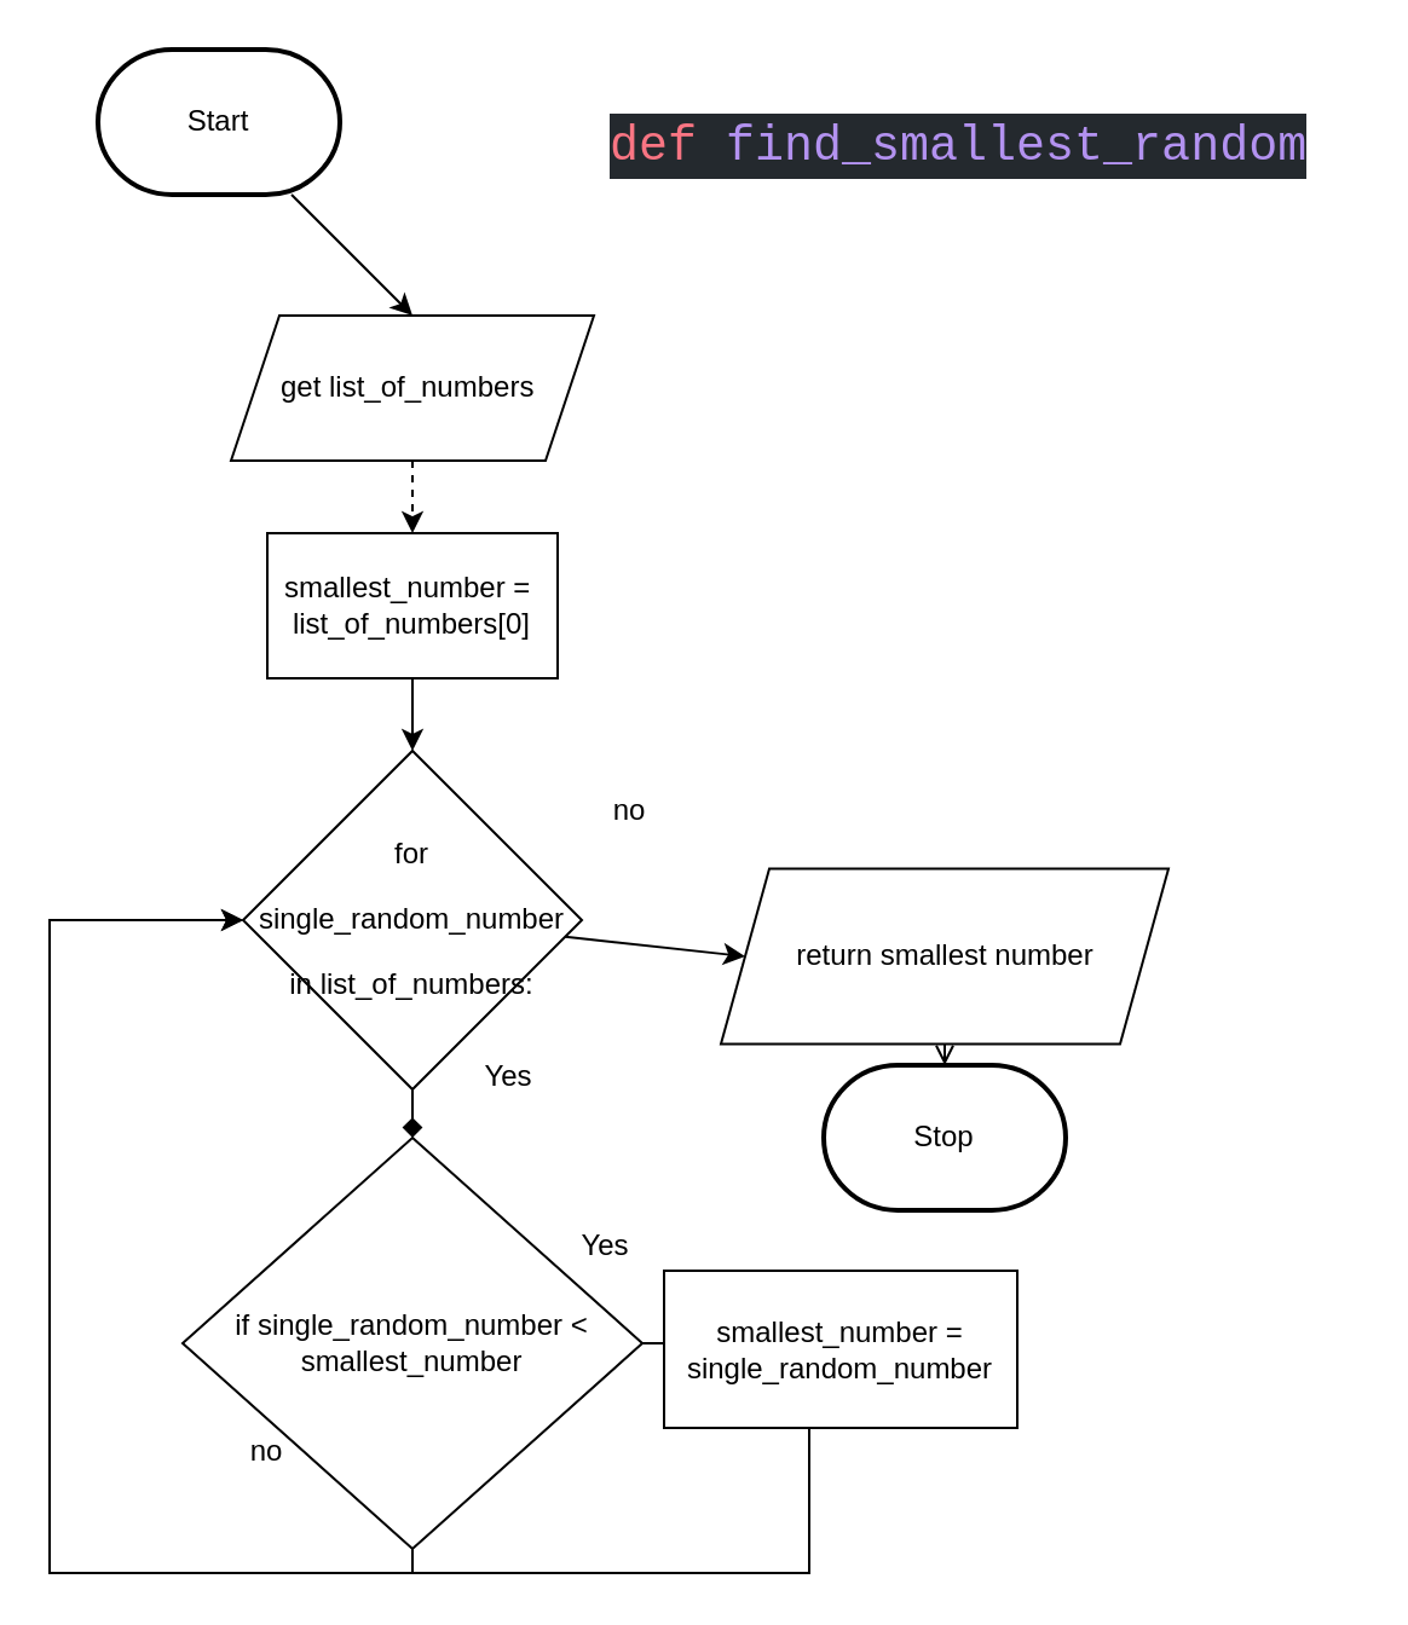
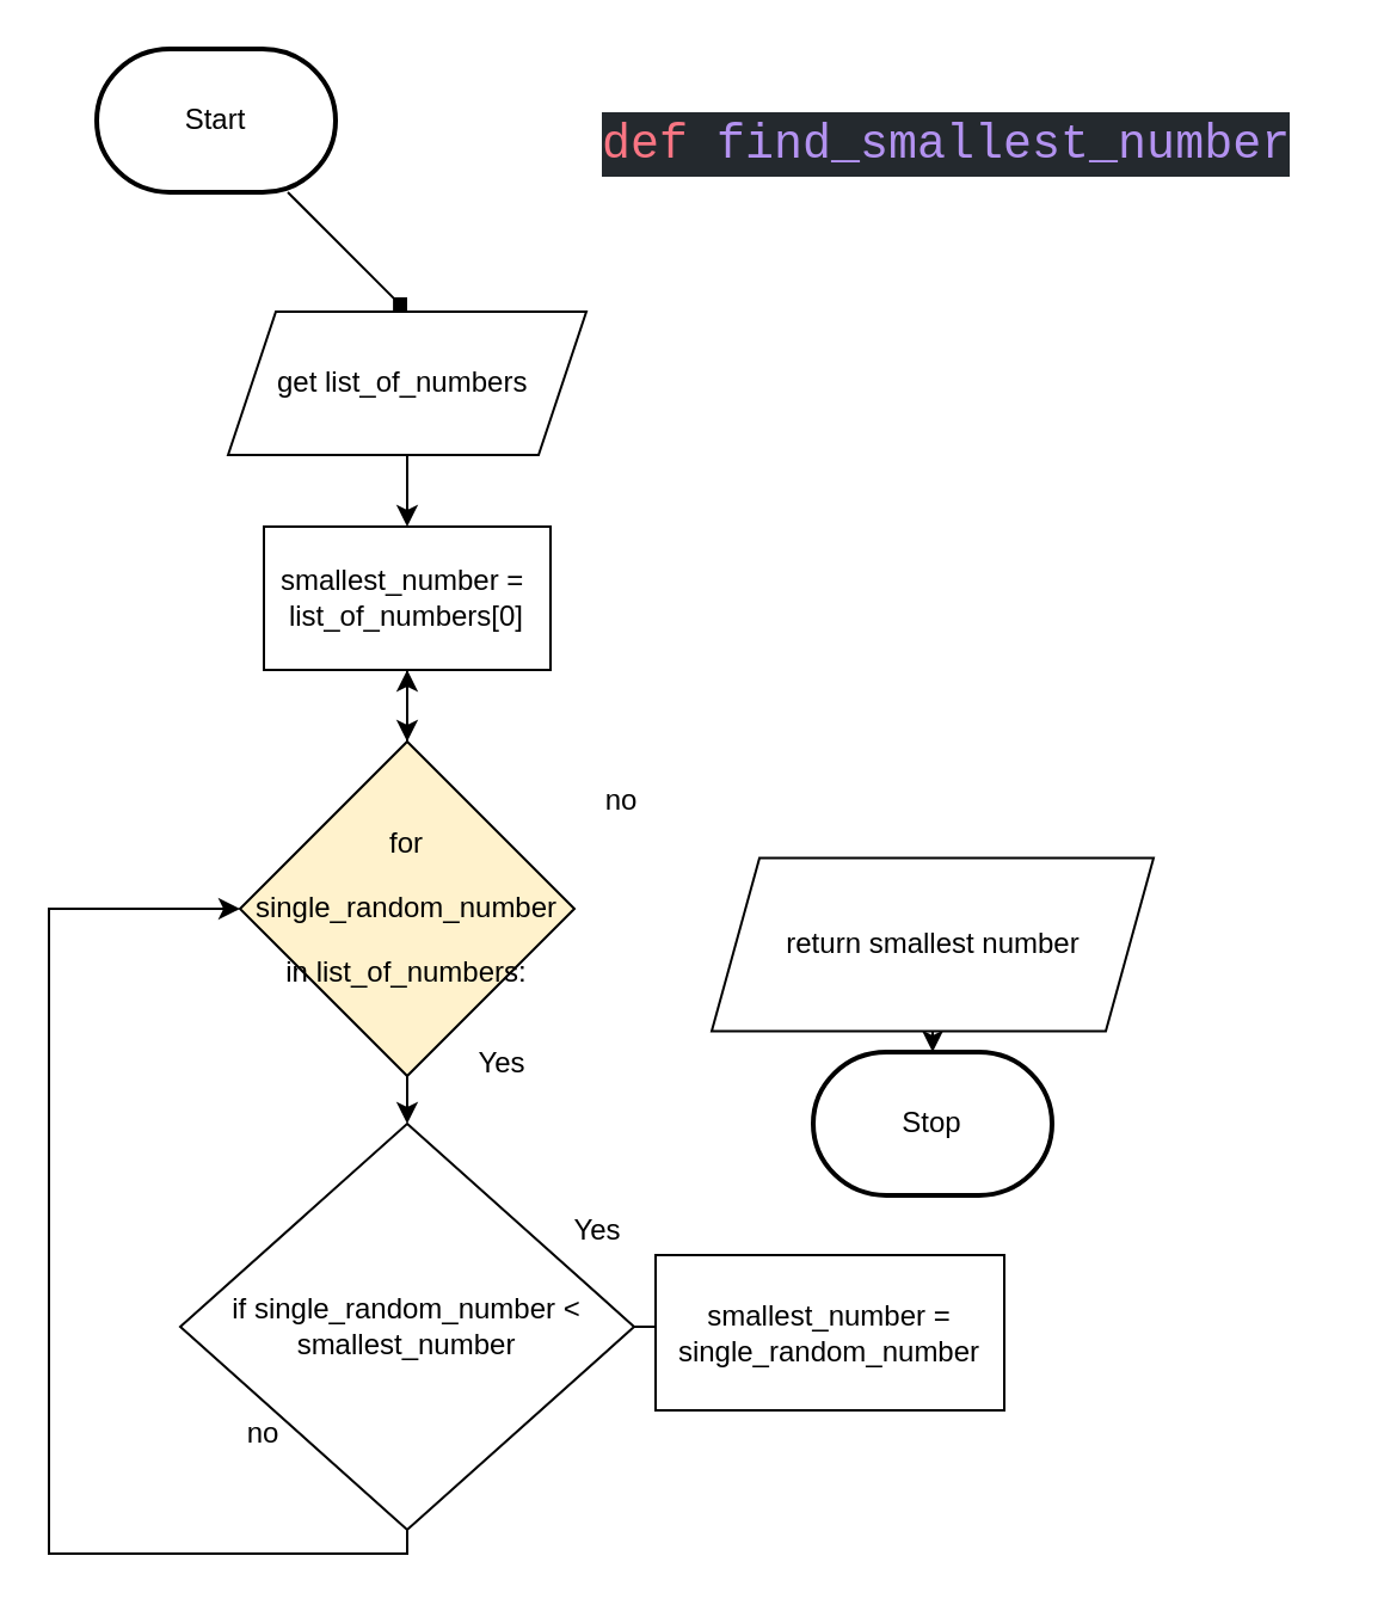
  <mxCell id="0" />
  <mxCell id="1" parent="0" />
- <mxCell id="2" style="edgeStyle=none;html=1;entryX=0.5;entryY=0;entryDx=0;entryDy=0;" parent="1" source="3" edge="1" target="5"><mxGeometry relative="1" as="geometry"><mxPoint x="180" y="120" as="targetPoint" /></mxGeometry></mxCell>
+ <mxCell id="2" style="edgeStyle=none;html=1;entryX=0.5;entryY=0;entryDx=0;entryDy=0;endArrow=diamond;" parent="1" source="3" edge="1" target="5"><mxGeometry relative="1" as="geometry"><mxPoint x="180" y="120" as="targetPoint" /></mxGeometry></mxCell>
  <mxCell id="3" value="Start" style="strokeWidth=2;html=1;shape=mxgraph.flowchart.terminator;whiteSpace=wrap;" parent="1" vertex="1"><mxGeometry x="40" y="20" width="100" height="60" as="geometry" /></mxCell>
- <mxCell id="4" style="edgeStyle=none;html=1;entryX=0.5;entryY=0;entryDx=0;entryDy=0;dashed=1;" parent="1" source="5" edge="1" target="15"><mxGeometry relative="1" as="geometry"><mxPoint x="178.28" y="216.58" as="targetPoint" /></mxGeometry></mxCell>
+ <mxCell id="4" style="edgeStyle=none;html=1;entryX=0.5;entryY=0;entryDx=0;entryDy=0;" parent="1" source="5" edge="1" target="15"><mxGeometry relative="1" as="geometry"><mxPoint x="178.28" y="216.58" as="targetPoint" /></mxGeometry></mxCell>
  <mxCell id="5" value="get list_of_numbers&amp;nbsp;" style="shape=parallelogram;perimeter=parallelogramPerimeter;whiteSpace=wrap;html=1;fixedSize=1;" parent="1" vertex="1"><mxGeometry x="95" y="130" width="150" height="60" as="geometry" /></mxCell>
  <mxCell id="6" style="edgeStyle=none;html=1;entryX=0.5;entryY=0;entryDx=0;entryDy=0;" parent="1" target="9" edge="1"><mxGeometry relative="1" as="geometry"><mxPoint x="170" y="280" as="sourcePoint" /></mxGeometry></mxCell>
- <mxCell id="7" style="edgeStyle=none;html=1;entryX=0.5;entryY=0;entryDx=0;entryDy=0;endArrow=diamond;" parent="1" source="9" target="12" edge="1"><mxGeometry relative="1" as="geometry" /></mxCell>
- <mxCell id="8" value="" style="edgeStyle=none;html=1;fontSize=20;fontColor=#000000;entryX=0;entryY=0.5;entryDx=0;entryDy=0;" edge="1" parent="1" source="9" target="21"><mxGeometry relative="1" as="geometry" /></mxCell>
- <mxCell id="9" value="&lt;div style=&quot;line-height: 27px&quot;&gt;&lt;font style=&quot;font-size: 12px&quot;&gt;for single_random_number in list_of_numbers:&lt;/font&gt;&lt;/div&gt;" style="rhombus;whiteSpace=wrap;html=1;" parent="1" vertex="1"><mxGeometry x="100" y="310" width="140" height="140" as="geometry" /></mxCell>
+ <mxCell id="7" style="edgeStyle=none;html=1;entryX=0.5;entryY=0;entryDx=0;entryDy=0;" parent="1" source="9" target="12" edge="1"><mxGeometry relative="1" as="geometry" /></mxCell>
+ <mxCell id="8" value="" style="edgeStyle=none;html=1;fontSize=20;fontColor=#000000;" edge="1" parent="1" source="9" target="15"><mxGeometry relative="1" as="geometry" /></mxCell>
+ <mxCell id="9" value="&lt;div style=&quot;line-height: 27px&quot;&gt;&lt;font style=&quot;font-size: 12px&quot;&gt;for single_random_number in list_of_numbers:&lt;/font&gt;&lt;/div&gt;" style="rhombus;whiteSpace=wrap;html=1;fillColor=#fff2cc;" parent="1" vertex="1"><mxGeometry x="100" y="310" width="140" height="140" as="geometry" /></mxCell>
  <mxCell id="10" style="edgeStyle=none;html=1;" parent="1" source="12" edge="1"><mxGeometry relative="1" as="geometry"><mxPoint x="300" y="555" as="targetPoint" /></mxGeometry></mxCell>
  <mxCell id="11" style="edgeStyle=orthogonalEdgeStyle;rounded=0;html=1;fontFamily=Helvetica;fontSize=12;fontColor=#F0F0F0;" parent="1" source="12" edge="1"><mxGeometry relative="1" as="geometry"><mxPoint x="100" y="380" as="targetPoint" /><Array as="points"><mxPoint x="170" y="650" /><mxPoint x="20" y="650" /><mxPoint x="20" y="380" /><mxPoint x="100" y="380" /></Array></mxGeometry></mxCell>
  <mxCell id="12" value="if single_random_number &amp;lt; smallest_number" style="rhombus;whiteSpace=wrap;html=1;" parent="1" vertex="1"><mxGeometry x="75" y="470" width="190" height="170" as="geometry" /></mxCell>
- <mxCell id="13" style="edgeStyle=orthogonalEdgeStyle;html=1;entryX=0;entryY=0.5;entryDx=0;entryDy=0;fontFamily=Helvetica;fontSize=12;fontColor=#F0F0F0;rounded=0;" parent="1" source="14" target="9" edge="1"><mxGeometry relative="1" as="geometry"><Array as="points"><mxPoint x="334" y="650" /><mxPoint x="20" y="650" /><mxPoint x="20" y="380" /></Array></mxGeometry></mxCell>
  <mxCell id="14" value="smallest_number = single_random_number" style="rounded=0;whiteSpace=wrap;html=1;" parent="1" vertex="1"><mxGeometry x="274" y="525" width="146" height="65" as="geometry" /></mxCell>
  <mxCell id="15" value="smallest_number =&amp;nbsp;&lt;br&gt;list_of_numbers[0]" style="rounded=0;whiteSpace=wrap;html=1;" parent="1" vertex="1"><mxGeometry x="110" y="220" width="120" height="60" as="geometry" /></mxCell>
  <mxCell id="16" value="Yes" style="text;html=1;strokeColor=none;fillColor=none;align=center;verticalAlign=middle;whiteSpace=wrap;rounded=0;" parent="1" vertex="1"><mxGeometry x="220" y="500" width="60" height="30" as="geometry" /></mxCell>
  <mxCell id="17" value="no" style="text;html=1;strokeColor=none;fillColor=none;align=center;verticalAlign=middle;whiteSpace=wrap;rounded=0;" parent="1" vertex="1"><mxGeometry x="80" y="585" width="60" height="30" as="geometry" /></mxCell>
  <mxCell id="18" value="Yes" style="text;html=1;strokeColor=none;fillColor=none;align=center;verticalAlign=middle;whiteSpace=wrap;rounded=0;" parent="1" vertex="1"><mxGeometry x="180" y="430" width="60" height="30" as="geometry" /></mxCell>
  <mxCell id="19" value="no" style="text;html=1;strokeColor=none;fillColor=none;align=center;verticalAlign=middle;whiteSpace=wrap;rounded=0;" parent="1" vertex="1"><mxGeometry x="230" y="320" width="60" height="30" as="geometry" /></mxCell>
- <mxCell id="20" style="edgeStyle=orthogonalEdgeStyle;rounded=0;html=1;entryX=0.5;entryY=0;entryDx=0;entryDy=0;entryPerimeter=0;endArrow=open;" parent="1" source="21" target="22" edge="1"><mxGeometry relative="1" as="geometry" /></mxCell>
+ <mxCell id="20" style="edgeStyle=orthogonalEdgeStyle;rounded=0;html=1;entryX=0.5;entryY=0;entryDx=0;entryDy=0;entryPerimeter=0;" parent="1" source="21" target="22" edge="1"><mxGeometry relative="1" as="geometry" /></mxCell>
  <mxCell id="21" value="return smallest number" style="shape=parallelogram;perimeter=parallelogramPerimeter;whiteSpace=wrap;html=1;fixedSize=1;" parent="1" vertex="1"><mxGeometry x="297.5" y="358.75" width="185" height="72.5" as="geometry" /></mxCell>
  <mxCell id="22" value="Stop" style="strokeWidth=2;html=1;shape=mxgraph.flowchart.terminator;whiteSpace=wrap;" parent="1" vertex="1"><mxGeometry x="340" y="440" width="100" height="60" as="geometry" /></mxCell>
- <mxCell id="23" value="&lt;div style=&quot;color: rgb(225, 228, 232); background-color: rgb(36, 41, 46); font-family: &amp;quot;comic mono&amp;quot;, consolas, &amp;quot;courier new&amp;quot;, monospace, consolas, &amp;quot;courier new&amp;quot;, monospace; font-weight: normal; font-size: 20px; line-height: 27px;&quot;&gt;&lt;div&gt;&lt;span style=&quot;color: #f97583&quot;&gt;def&lt;/span&gt;&lt;span style=&quot;color: #e1e4e8&quot;&gt; &lt;/span&gt;&lt;span style=&quot;color: #b392f0&quot;&gt;find_smallest_random&lt;/span&gt;&lt;/div&gt;&lt;/div&gt;" style="text;whiteSpace=wrap;html=1;" parent="1" vertex="1"><mxGeometry x="250" y="40" width="310" height="40" as="geometry" /></mxCell>
+ <mxCell id="23" value="&lt;div style=&quot;color: rgb(225, 228, 232); background-color: rgb(36, 41, 46); font-family: &amp;quot;comic mono&amp;quot;, consolas, &amp;quot;courier new&amp;quot;, monospace, consolas, &amp;quot;courier new&amp;quot;, monospace; font-weight: normal; font-size: 20px; line-height: 27px;&quot;&gt;&lt;div&gt;&lt;span style=&quot;color: #f97583&quot;&gt;def&lt;/span&gt;&lt;span style=&quot;color: #e1e4e8&quot;&gt; &lt;/span&gt;&lt;span style=&quot;color: #b392f0&quot;&gt;find_smallest_number&lt;/span&gt;&lt;/div&gt;&lt;/div&gt;" style="text;whiteSpace=wrap;html=1;" parent="1" vertex="1"><mxGeometry x="250" y="40" width="310" height="40" as="geometry" /></mxCell>
